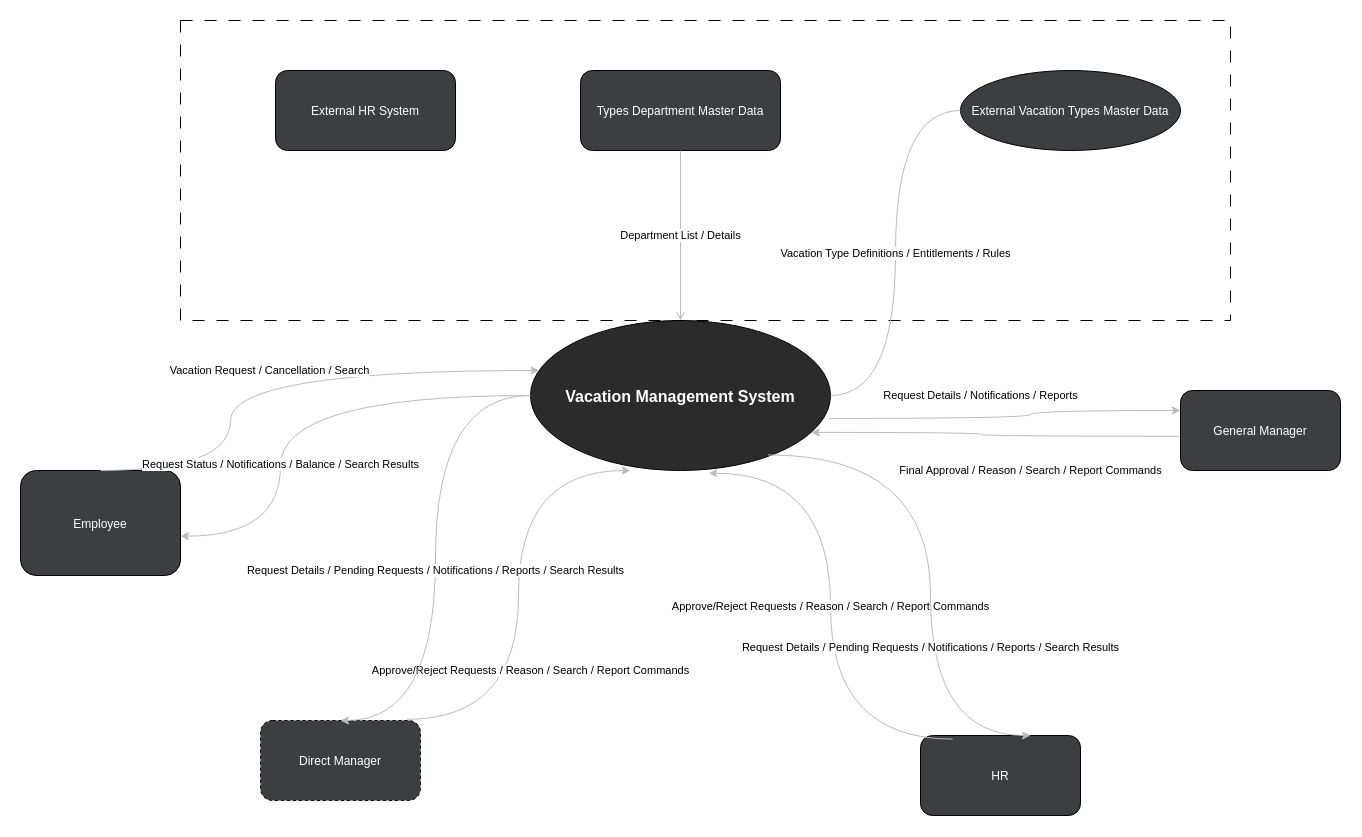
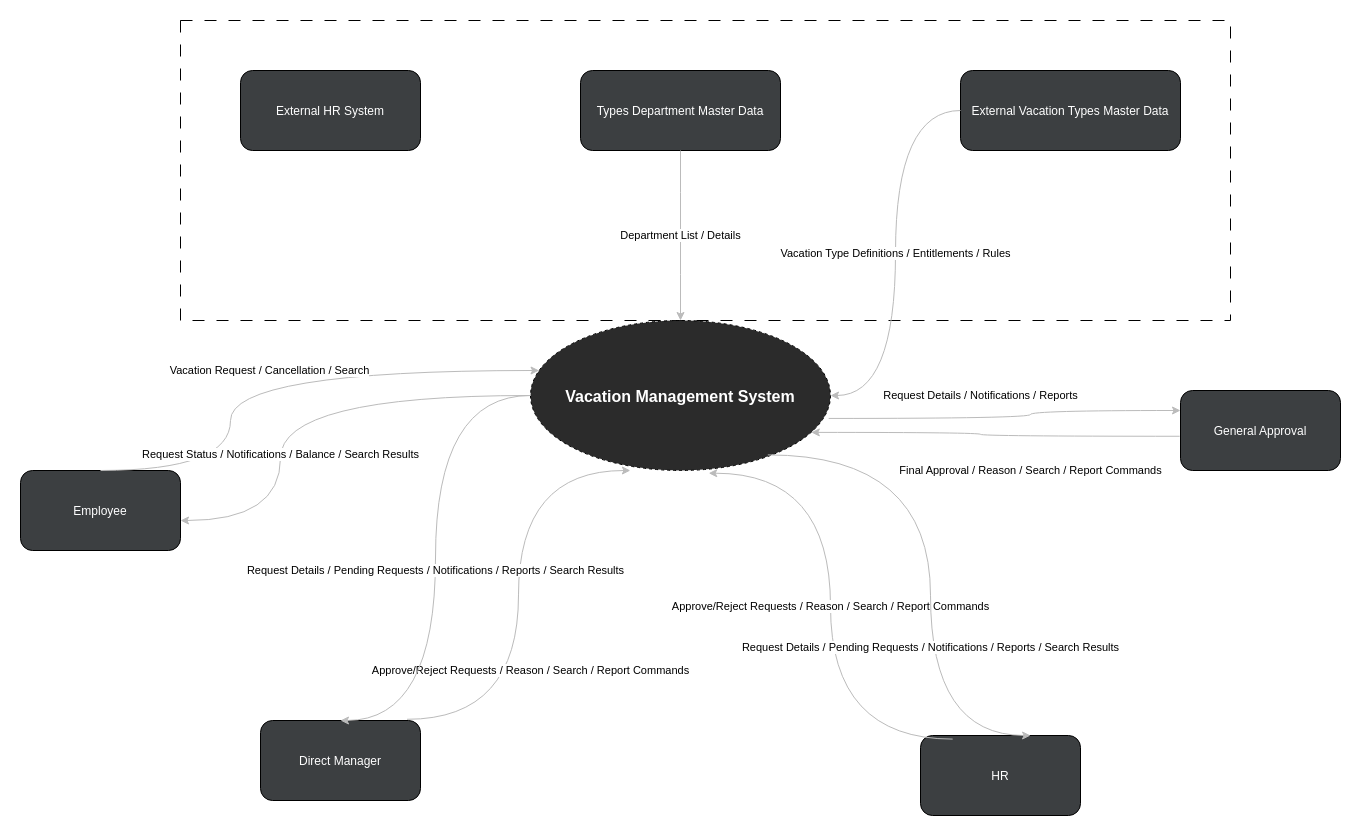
  <mxCell id="0" />
  <mxCell id="1" parent="0" />
  <mxCell id="2" value="" style="rounded=0;whiteSpace=wrap;html=1;fillColor=none;dashed=1;dashPattern=12 12;" vertex="1" parent="1"><mxGeometry x="180" y="20" width="1050" height="300" as="geometry" /></mxCell>
- <mxCell id="3" value="Vacation Management System" style="ellipse;fillColor=#2B2B2B;fontColor=#FFFFFF;fontSize=16;fontStyle=1;" vertex="1" parent="1"><mxGeometry x="530" y="320" width="300" height="150" as="geometry" /></mxCell>
- <mxCell id="4" value="Employee" style="rounded=1;fillColor=#3C3F41;fontColor=#FFFFFF;fontSize=12;" vertex="1" parent="1"><mxGeometry x="20" y="470" width="160" height="105" as="geometry" /></mxCell>
- <mxCell id="5" value="Direct Manager" style="rounded=1;fillColor=#3C3F41;fontColor=#FFFFFF;fontSize=12;dashed=1;" vertex="1" parent="1"><mxGeometry x="260" y="720" width="160" height="80" as="geometry" /></mxCell>
+ <mxCell id="3" value="Vacation Management System" style="ellipse;fillColor=#2B2B2B;fontColor=#FFFFFF;fontSize=16;fontStyle=1;dashed=1;" vertex="1" parent="1"><mxGeometry x="530" y="320" width="300" height="150" as="geometry" /></mxCell>
+ <mxCell id="4" value="Employee" style="rounded=1;fillColor=#3C3F41;fontColor=#FFFFFF;fontSize=12;" vertex="1" parent="1"><mxGeometry x="20" y="470" width="160" height="80" as="geometry" /></mxCell>
+ <mxCell id="5" value="Direct Manager" style="rounded=1;fillColor=#3C3F41;fontColor=#FFFFFF;fontSize=12;" vertex="1" parent="1"><mxGeometry x="260" y="720" width="160" height="80" as="geometry" /></mxCell>
  <mxCell id="6" value="HR" style="rounded=1;fillColor=#3C3F41;fontColor=#FFFFFF;fontSize=12;" vertex="1" parent="1"><mxGeometry x="920" y="735" width="160" height="80" as="geometry" /></mxCell>
- <mxCell id="7" value="General Manager" style="rounded=1;fillColor=#3C3F41;fontColor=#FFFFFF;fontSize=12;" vertex="1" parent="1"><mxGeometry x="1180" y="390" width="160" height="80" as="geometry" /></mxCell>
- <mxCell id="8" value="External HR System" style="rounded=1;fillColor=#3C3F41;fontColor=#FFFFFF;fontSize=12;" vertex="1" parent="1"><mxGeometry x="275" y="70" width="180" height="80" as="geometry" /></mxCell>
+ <mxCell id="7" value="General Approval" style="rounded=1;fillColor=#3C3F41;fontColor=#FFFFFF;fontSize=12;" vertex="1" parent="1"><mxGeometry x="1180" y="390" width="160" height="80" as="geometry" /></mxCell>
+ <mxCell id="8" value="External HR System" style="rounded=1;fillColor=#3C3F41;fontColor=#FFFFFF;fontSize=12;" vertex="1" parent="1"><mxGeometry x="240" y="70" width="180" height="80" as="geometry" /></mxCell>
  <mxCell id="9" value="Types Department Master Data" style="rounded=1;fillColor=#3C3F41;fontColor=#FFFFFF;fontSize=12;" vertex="1" parent="1"><mxGeometry x="580" y="70" width="200" height="80" as="geometry" /></mxCell>
- <mxCell id="10" value="External Vacation Types Master Data" style="ellipse;fillColor=#3C3F41;fontColor=#FFFFFF;fontSize=12;" vertex="1" parent="1"><mxGeometry x="960" y="70" width="220" height="80" as="geometry" /></mxCell>
+ <mxCell id="10" value="External Vacation Types Master Data" style="rounded=1;fillColor=#3C3F41;fontColor=#FFFFFF;fontSize=12;" vertex="1" parent="1"><mxGeometry x="960" y="70" width="220" height="80" as="geometry" /></mxCell>
  <mxCell id="11" value="Vacation Request / Cancellation / Search" style="edgeStyle=elbowEdgeStyle;curved=1;endArrow=classic;strokeColor=#BBBBBB;fontColor=#000000;html=1;align=center;verticalAlign=middle;exitX=0.5;exitY=0;exitDx=0;exitDy=0;" edge="1" parent="1" source="4" target="3"><mxGeometry relative="1" as="geometry"><mxPoint x="80" y="420" as="sourcePoint" /><Array as="points"><mxPoint x="230" y="370" /></Array></mxGeometry></mxCell>
  <mxCell id="12" value="Request Status / Notifications / Balance / Search Results" style="edgeStyle=elbowEdgeStyle;curved=1;endArrow=classic;strokeColor=#BBBBBB;fontColor=#000000;html=1;align=center;verticalAlign=middle;entryX=1;entryY=0.625;entryDx=0;entryDy=0;entryPerimeter=0;exitX=0;exitY=0.5;exitDx=0;exitDy=0;" edge="1" parent="1" source="3" target="4"><mxGeometry x="0.301" relative="1" as="geometry"><Array as="points"><mxPoint x="280" y="320" /></Array><mxPoint as="offset" /></mxGeometry></mxCell>
  <mxCell id="13" value="Approve/Reject Requests / Reason / Search / Report Commands" style="edgeStyle=elbowEdgeStyle;curved=1;endArrow=classic;strokeColor=#BBBBBB;fontColor=#000000;html=1;align=center;verticalAlign=middle;exitX=0.916;exitY=-0.015;exitDx=0;exitDy=0;exitPerimeter=0;entryX=0.333;entryY=1;entryDx=0;entryDy=0;entryPerimeter=0;" edge="1" parent="1" source="5" target="3"><mxGeometry x="-0.322" y="-12" relative="1" as="geometry"><mxPoint x="580.08" y="845" as="sourcePoint" /><mxPoint x="580" y="520" as="targetPoint" /><Array as="points" /><mxPoint as="offset" /></mxGeometry></mxCell>
  <mxCell id="14" value="Request Details / Pending Requests / Notifications / Reports / Search Results" style="edgeStyle=elbowEdgeStyle;curved=1;endArrow=classic;strokeColor=#BBBBBB;fontColor=#000000;html=1;align=center;verticalAlign=middle;entryX=0.5;entryY=0;entryDx=0;entryDy=0;" edge="1" parent="1" source="3" target="5"><mxGeometry x="0.048" relative="1" as="geometry"><Array as="points" /><mxPoint as="offset" /></mxGeometry></mxCell>
  <mxCell id="15" value="Approve/Reject Requests / Reason / Search / Report Commands" style="edgeStyle=elbowEdgeStyle;curved=1;endArrow=classic;strokeColor=#BBBBBB;fontColor=#000000;html=1;align=center;verticalAlign=middle;exitX=0.201;exitY=0.045;exitDx=0;exitDy=0;exitPerimeter=0;entryX=0.594;entryY=1.018;entryDx=0;entryDy=0;entryPerimeter=0;" edge="1" parent="1" source="6" target="3"><mxGeometry relative="1" as="geometry" /></mxCell>
  <mxCell id="16" value="Request Details / Pending Requests / Notifications / Reports / Search Results" style="edgeStyle=elbowEdgeStyle;curved=1;endArrow=classic;strokeColor=#BBBBBB;fontColor=#000000;html=1;align=center;verticalAlign=middle;entryX=0.688;entryY=0;entryDx=0;entryDy=0;exitX=0.791;exitY=0.896;exitDx=0;exitDy=0;exitPerimeter=0;entryPerimeter=0;" edge="1" parent="1" source="3" target="6"><mxGeometry x="0.307" relative="1" as="geometry"><Array as="points"><mxPoint x="930" y="570" /></Array><mxPoint as="offset" /></mxGeometry></mxCell>
  <mxCell id="17" value="Final Approval / Reason / Search / Report Commands" style="edgeStyle=elbowEdgeStyle;curved=1;endArrow=classic;strokeColor=#BBBBBB;fontColor=#000000;html=1;align=center;verticalAlign=middle;exitX=-0.005;exitY=0.572;exitDx=0;exitDy=0;exitPerimeter=0;entryX=0.936;entryY=0.746;entryDx=0;entryDy=0;entryPerimeter=0;" edge="1" parent="1" source="7" target="3"><mxGeometry x="-0.198" y="34" relative="1" as="geometry"><mxPoint x="830" y="420" as="targetPoint" /><Array as="points"><mxPoint x="980" y="470" /></Array><mxPoint as="offset" /></mxGeometry></mxCell>
  <mxCell id="18" value="Request Details / Notifications / Reports" style="edgeStyle=elbowEdgeStyle;curved=1;endArrow=classic;strokeColor=#BBBBBB;fontColor=#000000;html=1;align=center;verticalAlign=middle;entryX=0;entryY=0.25;entryDx=0;entryDy=0;exitX=0.994;exitY=0.653;exitDx=0;exitDy=0;exitPerimeter=0;" edge="1" parent="1" source="3" target="7"><mxGeometry x="-0.156" y="23" relative="1" as="geometry"><Array as="points"><mxPoint x="1030" y="370" /></Array><mxPoint as="offset" /></mxGeometry></mxCell>
- <mxCell id="19" value="Department List / Details" style="edgeStyle=elbowEdgeStyle;curved=1;endArrow=open;strokeColor=#BBBBBB;fontColor=#000000;html=1;align=center;verticalAlign=middle;" edge="1" parent="1" source="9" target="3"><mxGeometry relative="1" as="geometry" /></mxCell>
- <mxCell id="20" value="Vacation Type Definitions / Entitlements / Rules" style="edgeStyle=elbowEdgeStyle;curved=1;endArrow=none;strokeColor=#BBBBBB;fontColor=#000000;html=1;align=center;verticalAlign=middle;" edge="1" parent="1" source="10" target="3"><mxGeometry relative="1" as="geometry" /></mxCell>
+ <mxCell id="19" value="Department List / Details" style="edgeStyle=elbowEdgeStyle;curved=1;endArrow=classic;strokeColor=#BBBBBB;fontColor=#000000;html=1;align=center;verticalAlign=middle;" edge="1" parent="1" source="9" target="3"><mxGeometry relative="1" as="geometry" /></mxCell>
+ <mxCell id="20" value="Vacation Type Definitions / Entitlements / Rules" style="edgeStyle=elbowEdgeStyle;curved=1;endArrow=classic;strokeColor=#BBBBBB;fontColor=#000000;html=1;align=center;verticalAlign=middle;" edge="1" parent="1" source="10" target="3"><mxGeometry relative="1" as="geometry" /></mxCell>
